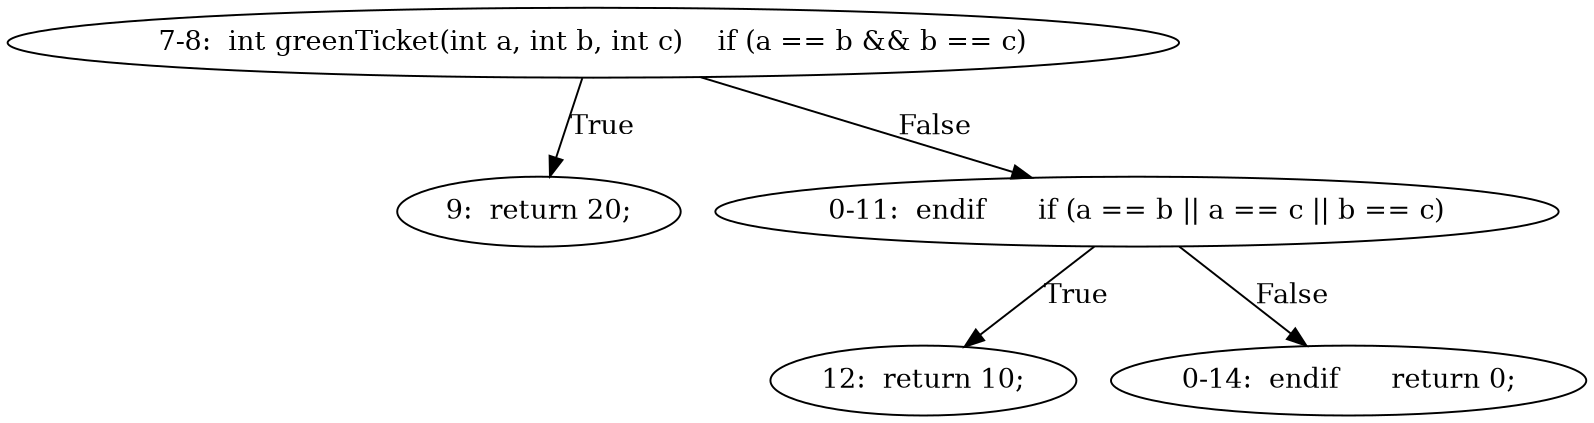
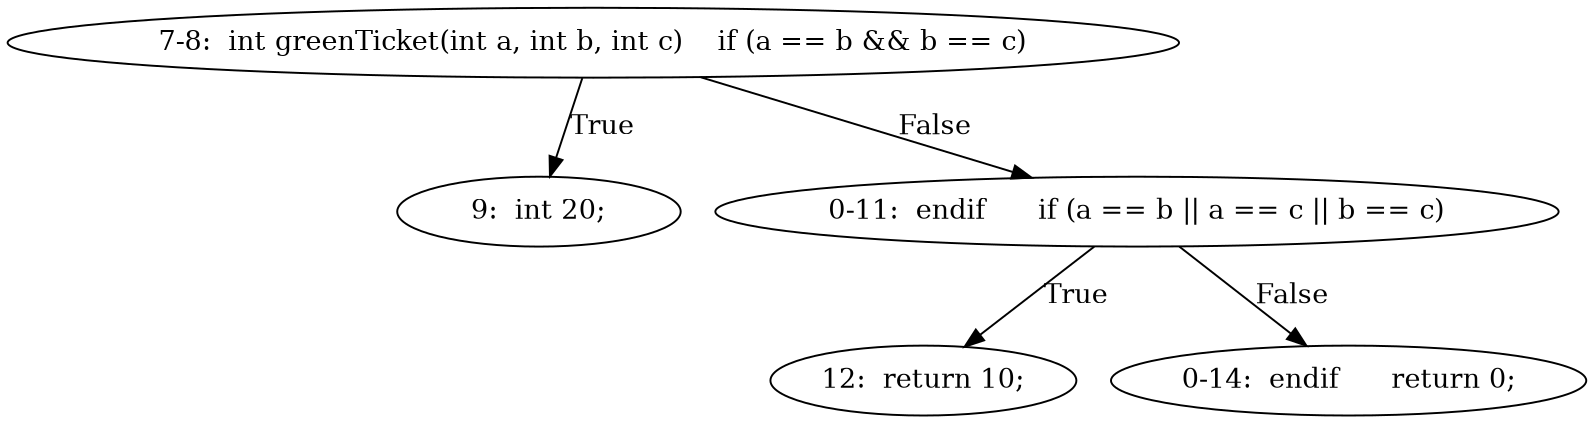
  digraph {
    n1 [label="7-8:  int greenTicket(int a, int b, int c)	if (a == b && b == c)"]
-   n2 [label="9:  return 20;"]
+   n2 [label="9:  int 20;"]
    n3 [label="0-11:  endif	if (a == b || a == c || b == c)"]
    n4 [label="12:  return 10;"]
    n5 [label="0-14:  endif	return 0;"]
    n1 -> n2 [label=True]
    n1 -> n3 [label=False]
    n3 -> n4 [label=True]
    n3 -> n5 [label=False]
  }
